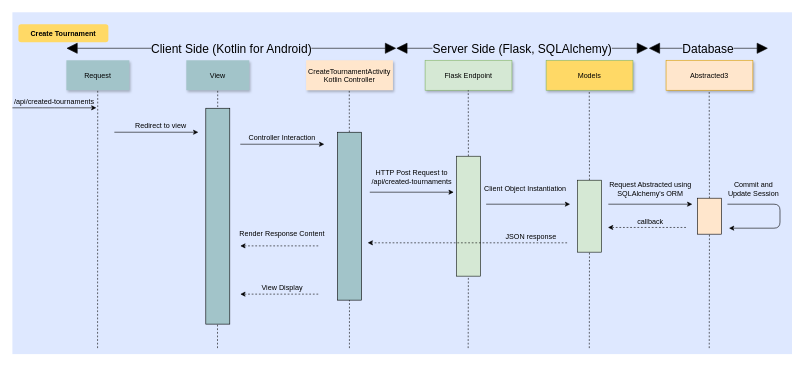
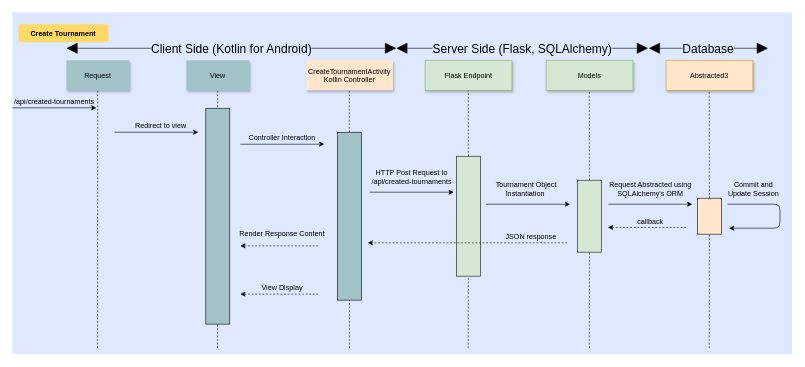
  <mxCell id="0" />
  <mxCell id="1" parent="0" />
  <mxCell id="2" value="" style="fillColor=#DEE8FF;strokeColor=none" vertex="1" parent="1"><mxGeometry x="20" y="20" width="1300" height="570" as="geometry" /></mxCell>
  <mxCell id="3" value="Create Tournament" style="rounded=1;fontStyle=1;fillColor=#FFD966;strokeColor=none" vertex="1" parent="1"><mxGeometry x="30" y="40" width="150" height="30" as="geometry" /></mxCell>
  <mxCell id="4" value="Request" style="shadow=1;fillColor=#A2C4C9;strokeColor=none" vertex="1" parent="1"><mxGeometry x="110" y="100" width="105" height="50" as="geometry" /></mxCell>
  <mxCell id="5" value="" style="endArrow=none;html=1;dashed=1;" edge="1" parent="1"><mxGeometry width="50" height="50" relative="1" as="geometry"><mxPoint x="162" y="580" as="sourcePoint" /><mxPoint x="162.26" y="150" as="targetPoint" /></mxGeometry></mxCell>
  <mxCell id="6" value="&lt;font style=&quot;font-size: 20px&quot;&gt;Client Side (Kotlin for Android)&lt;/font&gt;" style="endArrow=block;endSize=16;endFill=1;html=1;startArrow=block;startFill=1;startSize=16;labelBackgroundColor=#DEE8FF;" edge="1" parent="1"><mxGeometry width="160" relative="1" as="geometry"><mxPoint x="110" y="80" as="sourcePoint" /><mxPoint x="660" y="80" as="targetPoint" /><Array as="points" /></mxGeometry></mxCell>
  <mxCell id="7" value="" style="endArrow=classic;html=1;" edge="1" parent="1"><mxGeometry width="50" height="50" relative="1" as="geometry"><mxPoint x="190" y="220" as="sourcePoint" /><mxPoint x="330" y="220" as="targetPoint" /></mxGeometry></mxCell>
  <mxCell id="8" value="View" style="shadow=1;fillColor=#A2C4C9;strokeColor=none" vertex="1" parent="1"><mxGeometry x="310" y="100" width="105" height="50" as="geometry" /></mxCell>
  <mxCell id="9" value="" style="endArrow=none;html=1;dashed=1;" edge="1" parent="1"><mxGeometry width="50" height="50" relative="1" as="geometry"><mxPoint x="362" y="580" as="sourcePoint" /><mxPoint x="362.34" y="150" as="targetPoint" /></mxGeometry></mxCell>
  <mxCell id="10" value="Redirect to view" style="text;html=1;strokeColor=none;fillColor=none;align=center;verticalAlign=middle;whiteSpace=wrap;rounded=0;dashed=1;" vertex="1" parent="1"><mxGeometry x="215" y="200" width="105" height="20" as="geometry" /></mxCell>
  <mxCell id="11" value="" style="shadow=0;fillColor=#A2C4C9;strokeColor=#000000;" vertex="1" parent="1"><mxGeometry x="342.5" y="180" width="40" height="360" as="geometry" /></mxCell>
  <mxCell id="12" value="" style="endArrow=classic;html=1;" edge="1" parent="1"><mxGeometry width="50" height="50" relative="1" as="geometry"><mxPoint x="20" y="179.31" as="sourcePoint" /><mxPoint x="160" y="179.31" as="targetPoint" /><Array as="points"><mxPoint x="80" y="179.31" /></Array></mxGeometry></mxCell>
  <mxCell id="13" value="/api/created-tournaments" style="text;html=1;strokeColor=none;fillColor=none;align=center;verticalAlign=middle;whiteSpace=wrap;rounded=0;dashed=1;" vertex="1" parent="1"><mxGeometry x="20" y="160" width="140" height="20" as="geometry" /></mxCell>
  <mxCell id="14" value="CreateTournamentActivity&#10;Kotlin Controller" style="shadow=1;fillColor=#ffe6cc;strokeColor=none;" vertex="1" parent="1"><mxGeometry x="509.78" y="100" width="144.78" height="50" as="geometry" /></mxCell>
  <mxCell id="15" value="" style="endArrow=none;html=1;dashed=1;" edge="1" parent="1" source="16"><mxGeometry width="50" height="50" relative="1" as="geometry"><mxPoint x="581.46" y="740" as="sourcePoint" /><mxPoint x="581.72" y="150" as="targetPoint" /></mxGeometry></mxCell>
  <mxCell id="16" value="" style="shadow=0;fillColor=#A2C4C9;strokeColor=#000000;" vertex="1" parent="1"><mxGeometry x="562.17" y="220" width="40" height="280" as="geometry" /></mxCell>
  <mxCell id="17" value="" style="endArrow=none;html=1;dashed=1;" edge="1" parent="1" target="16"><mxGeometry width="50" height="50" relative="1" as="geometry"><mxPoint x="582" y="580" as="sourcePoint" /><mxPoint x="581.72" y="150" as="targetPoint" /></mxGeometry></mxCell>
  <mxCell id="18" value="" style="endArrow=classic;html=1;" edge="1" parent="1"><mxGeometry width="50" height="50" relative="1" as="geometry"><mxPoint x="400" y="240" as="sourcePoint" /><mxPoint x="540" y="240" as="targetPoint" /></mxGeometry></mxCell>
  <mxCell id="19" value="Controller Interaction" style="text;html=1;strokeColor=none;fillColor=none;align=center;verticalAlign=middle;whiteSpace=wrap;rounded=0;dashed=1;" vertex="1" parent="1"><mxGeometry x="410" y="220" width="120" height="20" as="geometry" /></mxCell>
  <mxCell id="20" value="" style="endArrow=classic;html=1;dashed=1;" edge="1" parent="1"><mxGeometry width="50" height="50" relative="1" as="geometry"><mxPoint x="530" y="490" as="sourcePoint" /><mxPoint x="400" y="490" as="targetPoint" /></mxGeometry></mxCell>
  <mxCell id="21" value="View Display" style="text;html=1;strokeColor=none;fillColor=none;align=center;verticalAlign=middle;whiteSpace=wrap;rounded=0;dashed=1;" vertex="1" parent="1"><mxGeometry x="410" y="470" width="120" height="20" as="geometry" /></mxCell>
  <mxCell id="22" value="" style="endArrow=classic;html=1;" edge="1" parent="1"><mxGeometry width="50" height="50" relative="1" as="geometry"><mxPoint x="615.92" y="320" as="sourcePoint" /><mxPoint x="755.92" y="320" as="targetPoint" /></mxGeometry></mxCell>
  <mxCell id="23" value="HTTP Post Request to /api/created-tournaments" style="text;html=1;strokeColor=none;fillColor=none;align=center;verticalAlign=middle;whiteSpace=wrap;rounded=0;dashed=1;" vertex="1" parent="1"><mxGeometry x="602.17" y="270" width="167.5" height="50" as="geometry" /></mxCell>
  <mxCell id="24" value="Flask Endpoint" style="shadow=1;fillColor=#d5e8d4;strokeColor=#82b366;" vertex="1" parent="1"><mxGeometry x="708.21" y="100" width="144.78" height="50" as="geometry" /></mxCell>
  <mxCell id="25" value="" style="endArrow=none;html=1;dashed=1;" edge="1" parent="1" source="26"><mxGeometry width="50" height="50" relative="1" as="geometry"><mxPoint x="779.89" y="740" as="sourcePoint" /><mxPoint x="780.15" y="150" as="targetPoint" /></mxGeometry></mxCell>
  <mxCell id="26" value="" style="shadow=0;fillColor=#d5e8d4;strokeColor=#0D120A;" vertex="1" parent="1"><mxGeometry x="760.6" y="260" width="40" height="200" as="geometry" /></mxCell>
  <mxCell id="27" value="" style="endArrow=none;html=1;dashed=1;" edge="1" parent="1" target="26"><mxGeometry width="50" height="50" relative="1" as="geometry"><mxPoint x="780" y="580" as="sourcePoint" /><mxPoint x="780.15" y="150" as="targetPoint" /></mxGeometry></mxCell>
- <mxCell id="28" value="Models" style="shadow=1;fillColor=#ffd966;strokeColor=#82b366;" vertex="1" parent="1"><mxGeometry x="910" y="100" width="144.78" height="50" as="geometry" /></mxCell>
+ <mxCell id="28" value="Models" style="shadow=1;fillColor=#d5e8d4;strokeColor=#82b366;" vertex="1" parent="1"><mxGeometry x="910" y="100" width="144.78" height="50" as="geometry" /></mxCell>
  <mxCell id="29" value="" style="endArrow=none;html=1;dashed=1;" edge="1" parent="1" source="30"><mxGeometry width="50" height="50" relative="1" as="geometry"><mxPoint x="981.68" y="740" as="sourcePoint" /><mxPoint x="981.94" y="150" as="targetPoint" /></mxGeometry></mxCell>
  <mxCell id="30" value="" style="shadow=0;fillColor=#d5e8d4;strokeColor=#0F140C;" vertex="1" parent="1"><mxGeometry x="962.39" y="300" width="40" height="120" as="geometry" /></mxCell>
  <mxCell id="31" value="" style="endArrow=none;html=1;dashed=1;" edge="1" parent="1" target="30"><mxGeometry width="50" height="50" relative="1" as="geometry"><mxPoint x="982" y="580" as="sourcePoint" /><mxPoint x="981.94" y="150" as="targetPoint" /></mxGeometry></mxCell>
  <mxCell id="32" value="&lt;font style=&quot;font-size: 20px&quot;&gt;Database&lt;br&gt;&lt;/font&gt;" style="endArrow=block;endSize=16;endFill=1;html=1;startArrow=block;startFill=1;startSize=16;labelBackgroundColor=#DEE8FF;" edge="1" parent="1"><mxGeometry width="160" relative="1" as="geometry"><mxPoint x="1081.19" y="80" as="sourcePoint" /><mxPoint x="1280" y="80" as="targetPoint" /><Array as="points" /></mxGeometry></mxCell>
- <mxCell id="33" value="Client Object Instantiation&amp;nbsp;" style="text;html=1;strokeColor=none;fillColor=none;align=center;verticalAlign=middle;whiteSpace=wrap;rounded=0;dashed=1;" vertex="1" parent="1"><mxGeometry x="792.5" y="290" width="167.5" height="50" as="geometry" /></mxCell>
+ <mxCell id="33" value="Tournament Object Instantiation&amp;nbsp;" style="text;html=1;strokeColor=none;fillColor=none;align=center;verticalAlign=middle;whiteSpace=wrap;rounded=0;dashed=1;" vertex="1" parent="1"><mxGeometry x="792.5" y="290" width="167.5" height="50" as="geometry" /></mxCell>
  <mxCell id="34" value="" style="endArrow=classic;html=1;" edge="1" parent="1"><mxGeometry width="50" height="50" relative="1" as="geometry"><mxPoint x="809.99" y="340" as="sourcePoint" /><mxPoint x="949.99" y="340" as="targetPoint" /></mxGeometry></mxCell>
  <mxCell id="35" value="Commit and Update Session" style="text;html=1;strokeColor=none;fillColor=none;align=center;verticalAlign=middle;whiteSpace=wrap;rounded=0;dashed=1;" vertex="1" parent="1"><mxGeometry x="1202.39" y="290" width="107.61" height="50" as="geometry" /></mxCell>
  <mxCell id="36" value="Abstracted3" style="shadow=1;fillColor=#ffe6cc;strokeColor=#d79b00;" vertex="1" parent="1"><mxGeometry x="1110" y="100" width="144.78" height="50" as="geometry" /></mxCell>
  <mxCell id="37" value="" style="endArrow=none;html=1;dashed=1;" edge="1" parent="1" source="38"><mxGeometry width="50" height="50" relative="1" as="geometry"><mxPoint x="1181.68" y="740" as="sourcePoint" /><mxPoint x="1181.94" y="150" as="targetPoint" /></mxGeometry></mxCell>
  <mxCell id="38" value="" style="shadow=0;fillColor=#ffe6cc;strokeColor=#030200;" vertex="1" parent="1"><mxGeometry x="1162.39" y="330" width="40" height="60" as="geometry" /></mxCell>
  <mxCell id="39" value="" style="endArrow=none;html=1;dashed=1;" edge="1" parent="1" target="38"><mxGeometry width="50" height="50" relative="1" as="geometry"><mxPoint x="1182" y="580" as="sourcePoint" /><mxPoint x="1181.94" y="150" as="targetPoint" /></mxGeometry></mxCell>
  <mxCell id="40" value="" style="endArrow=classic;html=1;" edge="1" parent="1"><mxGeometry width="50" height="50" relative="1" as="geometry"><mxPoint x="1013.75" y="340" as="sourcePoint" /><mxPoint x="1153.75" y="340" as="targetPoint" /></mxGeometry></mxCell>
  <mxCell id="41" value="" style="endArrow=classic;html=1;edgeStyle=orthogonalEdgeStyle;" edge="1" parent="1"><mxGeometry width="50" height="50" relative="1" as="geometry"><mxPoint x="1212.38" y="340" as="sourcePoint" /><mxPoint x="1214.99" y="380" as="targetPoint" /><Array as="points"><mxPoint x="1299.99" y="340" /><mxPoint x="1299.99" y="380" /><mxPoint x="1214.99" y="380" /></Array></mxGeometry></mxCell>
  <mxCell id="42" value="Request Abstracted using SQLAlchemy's ORM" style="text;html=1;strokeColor=none;fillColor=none;align=center;verticalAlign=middle;whiteSpace=wrap;rounded=0;dashed=1;" vertex="1" parent="1"><mxGeometry x="1000" y="290" width="167.5" height="50" as="geometry" /></mxCell>
  <mxCell id="43" value="JSON response" style="text;html=1;strokeColor=none;fillColor=none;align=center;verticalAlign=middle;whiteSpace=wrap;rounded=0;dashed=1;" vertex="1" parent="1"><mxGeometry x="825" y="384.41" width="120" height="20" as="geometry" /></mxCell>
  <mxCell id="44" value="" style="endArrow=classic;html=1;dashed=1;" edge="1" parent="1"><mxGeometry width="50" height="50" relative="1" as="geometry"><mxPoint x="1143.18" y="378.82" as="sourcePoint" /><mxPoint x="1013.18" y="378.82" as="targetPoint" /></mxGeometry></mxCell>
  <mxCell id="45" value="callback" style="text;html=1;strokeColor=none;fillColor=none;align=center;verticalAlign=middle;whiteSpace=wrap;rounded=0;dashed=1;" vertex="1" parent="1"><mxGeometry x="1023.75" y="360" width="120" height="20" as="geometry" /></mxCell>
  <mxCell id="46" value="" style="endArrow=classic;html=1;dashed=1;jumpStyle=gap;" edge="1" parent="1"><mxGeometry width="50" height="50" relative="1" as="geometry"><mxPoint x="945" y="404.41" as="sourcePoint" /><mxPoint x="612.5" y="404.41" as="targetPoint" /></mxGeometry></mxCell>
  <mxCell id="47" value="" style="endArrow=classic;html=1;dashed=1;" edge="1" parent="1"><mxGeometry width="50" height="50" relative="1" as="geometry"><mxPoint x="530" y="409.52" as="sourcePoint" /><mxPoint x="400" y="409.52" as="targetPoint" /></mxGeometry></mxCell>
  <mxCell id="48" value="Render Response Content" style="text;html=1;strokeColor=none;fillColor=none;align=center;verticalAlign=middle;whiteSpace=wrap;rounded=0;dashed=1;" vertex="1" parent="1"><mxGeometry x="395" y="380" width="150" height="20" as="geometry" /></mxCell>
  <mxCell id="49" value="&lt;span style=&quot;font-size: 20px&quot;&gt;Server Side (Flask, SQLAlchemy)&lt;/span&gt;" style="endArrow=block;endSize=16;endFill=1;html=1;startArrow=block;startFill=1;startSize=16;labelBackgroundColor=#DEE8FF;" edge="1" parent="1"><mxGeometry width="160" relative="1" as="geometry"><mxPoint x="660" y="80" as="sourcePoint" /><mxPoint x="1080" y="80" as="targetPoint" /><Array as="points" /></mxGeometry></mxCell>
